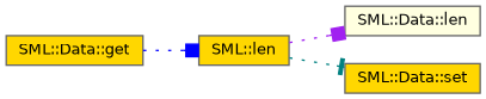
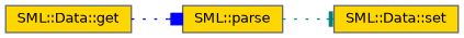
  digraph {
    rankdir=LR
    node [color=grey40 fillcolor=gold fontname=Helvetica fontsize=10 shape=box style=filled]
    edge [arrowhead=box fontname=Helvetica fontsize=10 labelfontname=Helvetica labelfontsize=10 style=dotted]
-   n1 [color=gray40 fontcolor=black height=0.2 label="SML::len" width=0.4]
-   n2 [fillcolor=lightyellow height=0.2 label="SML::Data::len" width=0.4]
+   n1 [color=gray40 fontcolor=black height=0.2 label="SML::parse" width=0.4]
    n3 [height=0.2 label="SML::Data::set" width=0.4]
    n4 [height=0.2 label="SML::Data::get" width=0.4]
-   n1 -> n2 [color=purple]
    n1 -> n3 [arrowhead=tee color=teal]
    n4 -> n1 [color=blue]
  }
